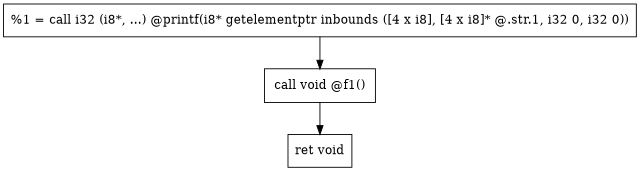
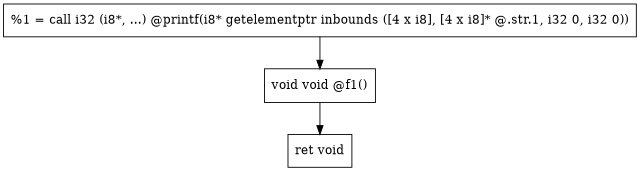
  digraph {
    fontname="DejaVu Serif"
    node [shape=record fontname="DejaVu Serif"]
    edge [fontname="DejaVu Serif"]
    n1 [label="  %1 = call i32 (i8*, ...) @printf(i8* getelementptr inbounds ([4 x i8], [4 x i8]* @.str.1, i32 0, i32 0))"]
-   n2 [label="  call void @f1()"]
+   n2 [label="void void @f1()"]
    n3 [label="  ret void"]
    n1 -> n2
    n2 -> n3
  }
